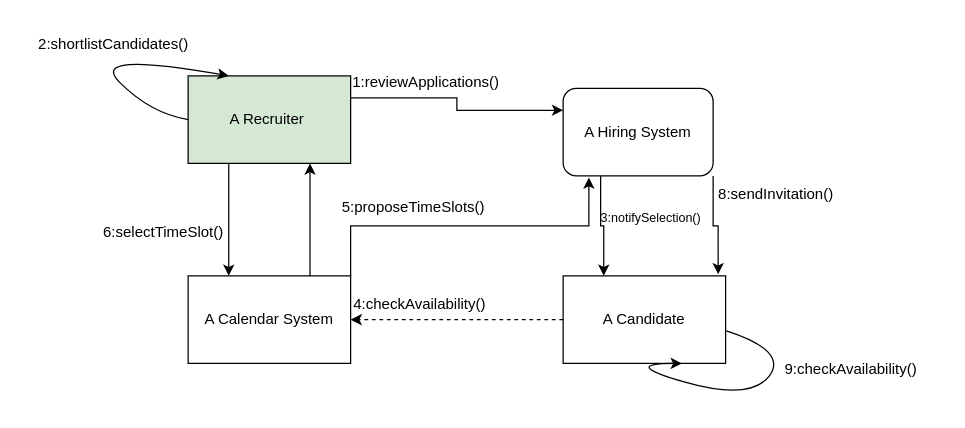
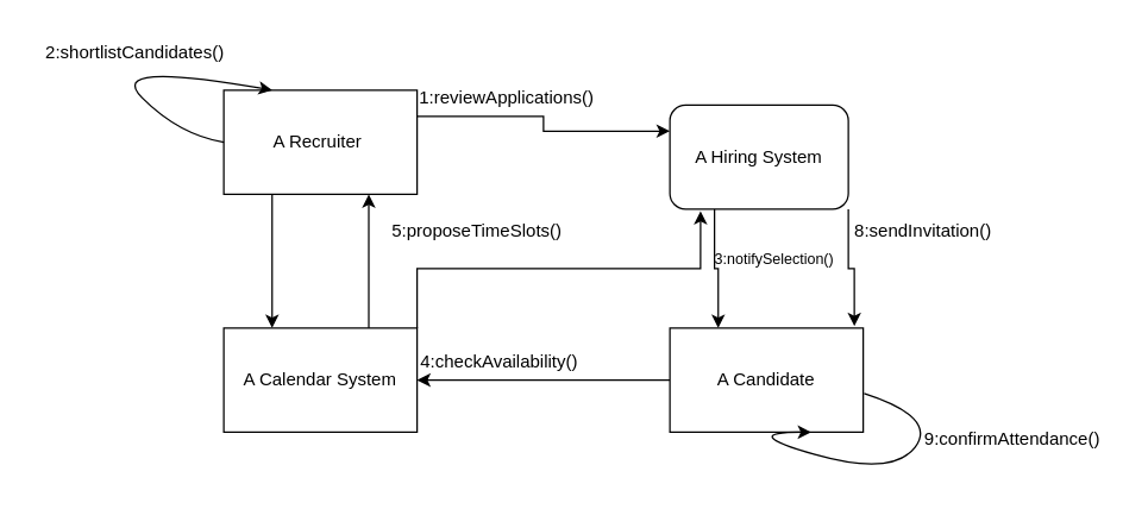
  <mxCell id="0" />
  <mxCell id="1" parent="0" />
  <mxCell id="2" style="edgeStyle=orthogonalEdgeStyle;rounded=0;orthogonalLoop=1;jettySize=auto;html=1;exitX=1;exitY=0.25;exitDx=0;exitDy=0;entryX=0;entryY=0.25;entryDx=0;entryDy=0;" edge="1" parent="1" source="4" target="6"><mxGeometry relative="1" as="geometry" /></mxCell>
  <mxCell id="3" style="edgeStyle=orthogonalEdgeStyle;rounded=0;orthogonalLoop=1;jettySize=auto;html=1;exitX=0.25;exitY=1;exitDx=0;exitDy=0;entryX=0.25;entryY=0;entryDx=0;entryDy=0;" edge="1" parent="1" source="4" target="8"><mxGeometry relative="1" as="geometry" /></mxCell>
- <mxCell id="4" value="A Recruiter&amp;nbsp;" style="html=1;whiteSpace=wrap;fillColor=#d5e8d4;" vertex="1" parent="1"><mxGeometry x="150" y="60" width="130" height="70" as="geometry" /></mxCell>
+ <mxCell id="4" value="A Recruiter&amp;nbsp;" style="html=1;whiteSpace=wrap;" vertex="1" parent="1"><mxGeometry x="150" y="60" width="130" height="70" as="geometry" /></mxCell>
  <mxCell id="5" style="edgeStyle=orthogonalEdgeStyle;rounded=0;orthogonalLoop=1;jettySize=auto;html=1;exitX=0.25;exitY=1;exitDx=0;exitDy=0;entryX=0.25;entryY=0;entryDx=0;entryDy=0;" edge="1" parent="1" source="6" target="10"><mxGeometry relative="1" as="geometry" /></mxCell>
  <mxCell id="6" value="A Hiring System" style="html=1;whiteSpace=wrap;rounded=1;" vertex="1" parent="1"><mxGeometry x="450" y="70" width="120" height="70" as="geometry" /></mxCell>
  <mxCell id="7" style="edgeStyle=orthogonalEdgeStyle;rounded=0;orthogonalLoop=1;jettySize=auto;html=1;exitX=0.75;exitY=0;exitDx=0;exitDy=0;entryX=0.75;entryY=1;entryDx=0;entryDy=0;" edge="1" parent="1" source="8" target="4"><mxGeometry relative="1" as="geometry" /></mxCell>
  <mxCell id="8" value="A Calendar System" style="html=1;whiteSpace=wrap;" vertex="1" parent="1"><mxGeometry x="150" y="220" width="130" height="70" as="geometry" /></mxCell>
- <mxCell id="9" style="edgeStyle=orthogonalEdgeStyle;rounded=0;orthogonalLoop=1;jettySize=auto;html=1;exitX=0;exitY=0.5;exitDx=0;exitDy=0;entryX=1;entryY=0.5;entryDx=0;entryDy=0;dashed=1;" edge="1" parent="1" source="10" target="8"><mxGeometry relative="1" as="geometry" /></mxCell>
+ <mxCell id="9" style="edgeStyle=orthogonalEdgeStyle;rounded=0;orthogonalLoop=1;jettySize=auto;html=1;exitX=0;exitY=0.5;exitDx=0;exitDy=0;entryX=1;entryY=0.5;entryDx=0;entryDy=0;" edge="1" parent="1" source="10" target="8"><mxGeometry relative="1" as="geometry" /></mxCell>
  <mxCell id="10" value="A Candidate" style="html=1;whiteSpace=wrap;" vertex="1" parent="1"><mxGeometry x="450" y="220" width="130" height="70" as="geometry" /></mxCell>
  <mxCell id="11" value="1:reviewApplications()" style="text;html=1;align=center;verticalAlign=middle;resizable=0;points=[];autosize=1;strokeColor=none;fillColor=none;" vertex="1" parent="1"><mxGeometry x="270" y="50" width="140" height="30" as="geometry" /></mxCell>
  <mxCell id="12" value="" style="curved=1;endArrow=classic;html=1;rounded=0;entryX=0.25;entryY=0;entryDx=0;entryDy=0;exitX=0;exitY=0.5;exitDx=0;exitDy=0;" edge="1" parent="1" source="4" target="4"><mxGeometry width="50" height="50" relative="1" as="geometry"><mxPoint x="150" y="80" as="sourcePoint" /><mxPoint x="182.5" y="50" as="targetPoint" /><Array as="points"><mxPoint x="120" y="90" /><mxPoint x="70" y="40" /></Array></mxGeometry></mxCell>
  <mxCell id="13" value="2:shortlistCandidates()" style="text;html=1;align=center;verticalAlign=middle;resizable=0;points=[];autosize=1;strokeColor=none;fillColor=none;" vertex="1" parent="1"><mxGeometry x="20" y="20" width="140" height="30" as="geometry" /></mxCell>
  <mxCell id="14" value="&lt;font style=&quot;font-size: 10px;&quot;&gt;3:notifySelection()&lt;/font&gt;" style="text;html=1;align=center;verticalAlign=middle;resizable=0;points=[];autosize=1;strokeColor=none;fillColor=none;" vertex="1" parent="1"><mxGeometry x="470" y="158" width="100" height="30" as="geometry" /></mxCell>
  <mxCell id="15" value="4:checkAvailability()" style="text;html=1;align=center;verticalAlign=middle;resizable=0;points=[];autosize=1;strokeColor=none;fillColor=none;" vertex="1" parent="1"><mxGeometry x="270" y="228" width="130" height="30" as="geometry" /></mxCell>
- <mxCell id="16" value="5:proposeTimeSlots()" style="text;html=1;align=center;verticalAlign=middle;resizable=0;points=[];autosize=1;strokeColor=none;fillColor=none;" vertex="1" parent="1"><mxGeometry x="260" y="150" width="140" height="30" as="geometry" /></mxCell>
- <mxCell id="17" value="6:selectTimeSlot()" style="text;html=1;align=center;verticalAlign=middle;resizable=0;points=[];autosize=1;strokeColor=none;fillColor=none;" vertex="1" parent="1"><mxGeometry x="70" y="170" width="120" height="30" as="geometry" /></mxCell>
+ <mxCell id="16" value="5:proposeTimeSlots()" style="text;html=1;align=center;verticalAlign=middle;resizable=0;points=[];autosize=1;strokeColor=none;fillColor=none;" vertex="1" parent="1"><mxGeometry x="250" y="140" width="140" height="30" as="geometry" /></mxCell>
  <mxCell id="18" style="edgeStyle=orthogonalEdgeStyle;rounded=0;orthogonalLoop=1;jettySize=auto;html=1;exitX=1;exitY=0;exitDx=0;exitDy=0;entryX=0.172;entryY=1.019;entryDx=0;entryDy=0;entryPerimeter=0;" edge="1" parent="1" source="8" target="6"><mxGeometry relative="1" as="geometry" /></mxCell>
  <mxCell id="19" style="edgeStyle=orthogonalEdgeStyle;rounded=0;orthogonalLoop=1;jettySize=auto;html=1;exitX=1;exitY=1;exitDx=0;exitDy=0;entryX=0.954;entryY=-0.019;entryDx=0;entryDy=0;entryPerimeter=0;" edge="1" parent="1" source="6" target="10"><mxGeometry relative="1" as="geometry" /></mxCell>
  <mxCell id="20" value="8:sendInvitation()" style="text;html=1;align=center;verticalAlign=middle;resizable=0;points=[];autosize=1;strokeColor=none;fillColor=none;" vertex="1" parent="1"><mxGeometry x="560" y="140" width="120" height="30" as="geometry" /></mxCell>
  <mxCell id="21" value="" style="curved=1;endArrow=classic;html=1;rounded=0;exitX=1.005;exitY=0.629;exitDx=0;exitDy=0;exitPerimeter=0;" edge="1" parent="1" source="10"><mxGeometry width="50" height="50" relative="1" as="geometry"><mxPoint x="495" y="340" as="sourcePoint" /><mxPoint x="545" y="290" as="targetPoint" /><Array as="points"><mxPoint x="630" y="280" /><mxPoint x="600" y="320" /><mxPoint x="495" y="290" /></Array></mxGeometry></mxCell>
- <mxCell id="22" value="9:checkAvailability()" style="text;html=1;align=center;verticalAlign=middle;resizable=0;points=[];autosize=1;strokeColor=none;fillColor=none;" vertex="1" parent="1"><mxGeometry x="610" y="280" width="140" height="30" as="geometry" /></mxCell>
+ <mxCell id="22" value="9:confirmAttendance()" style="text;html=1;align=center;verticalAlign=middle;resizable=0;points=[];autosize=1;strokeColor=none;fillColor=none;" vertex="1" parent="1"><mxGeometry x="610" y="280" width="140" height="30" as="geometry" /></mxCell>
